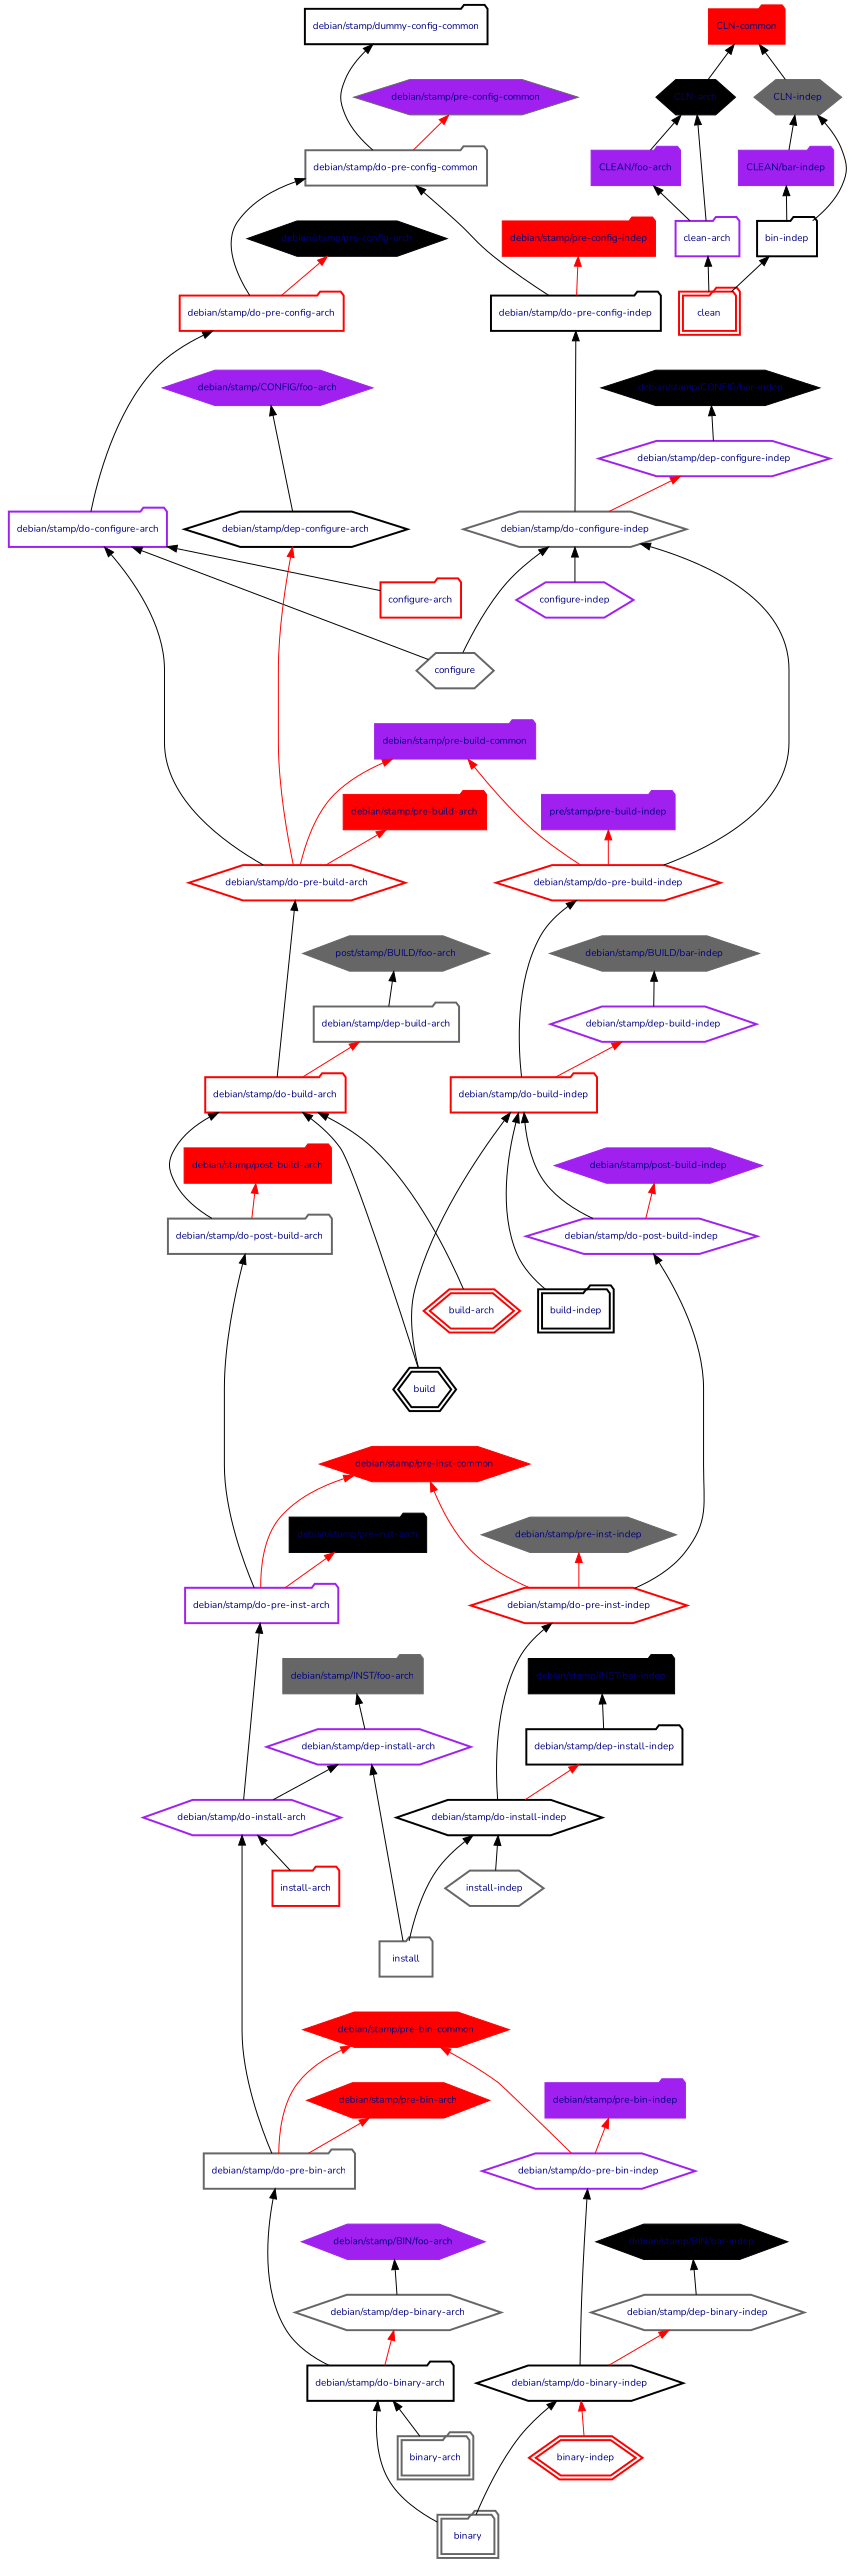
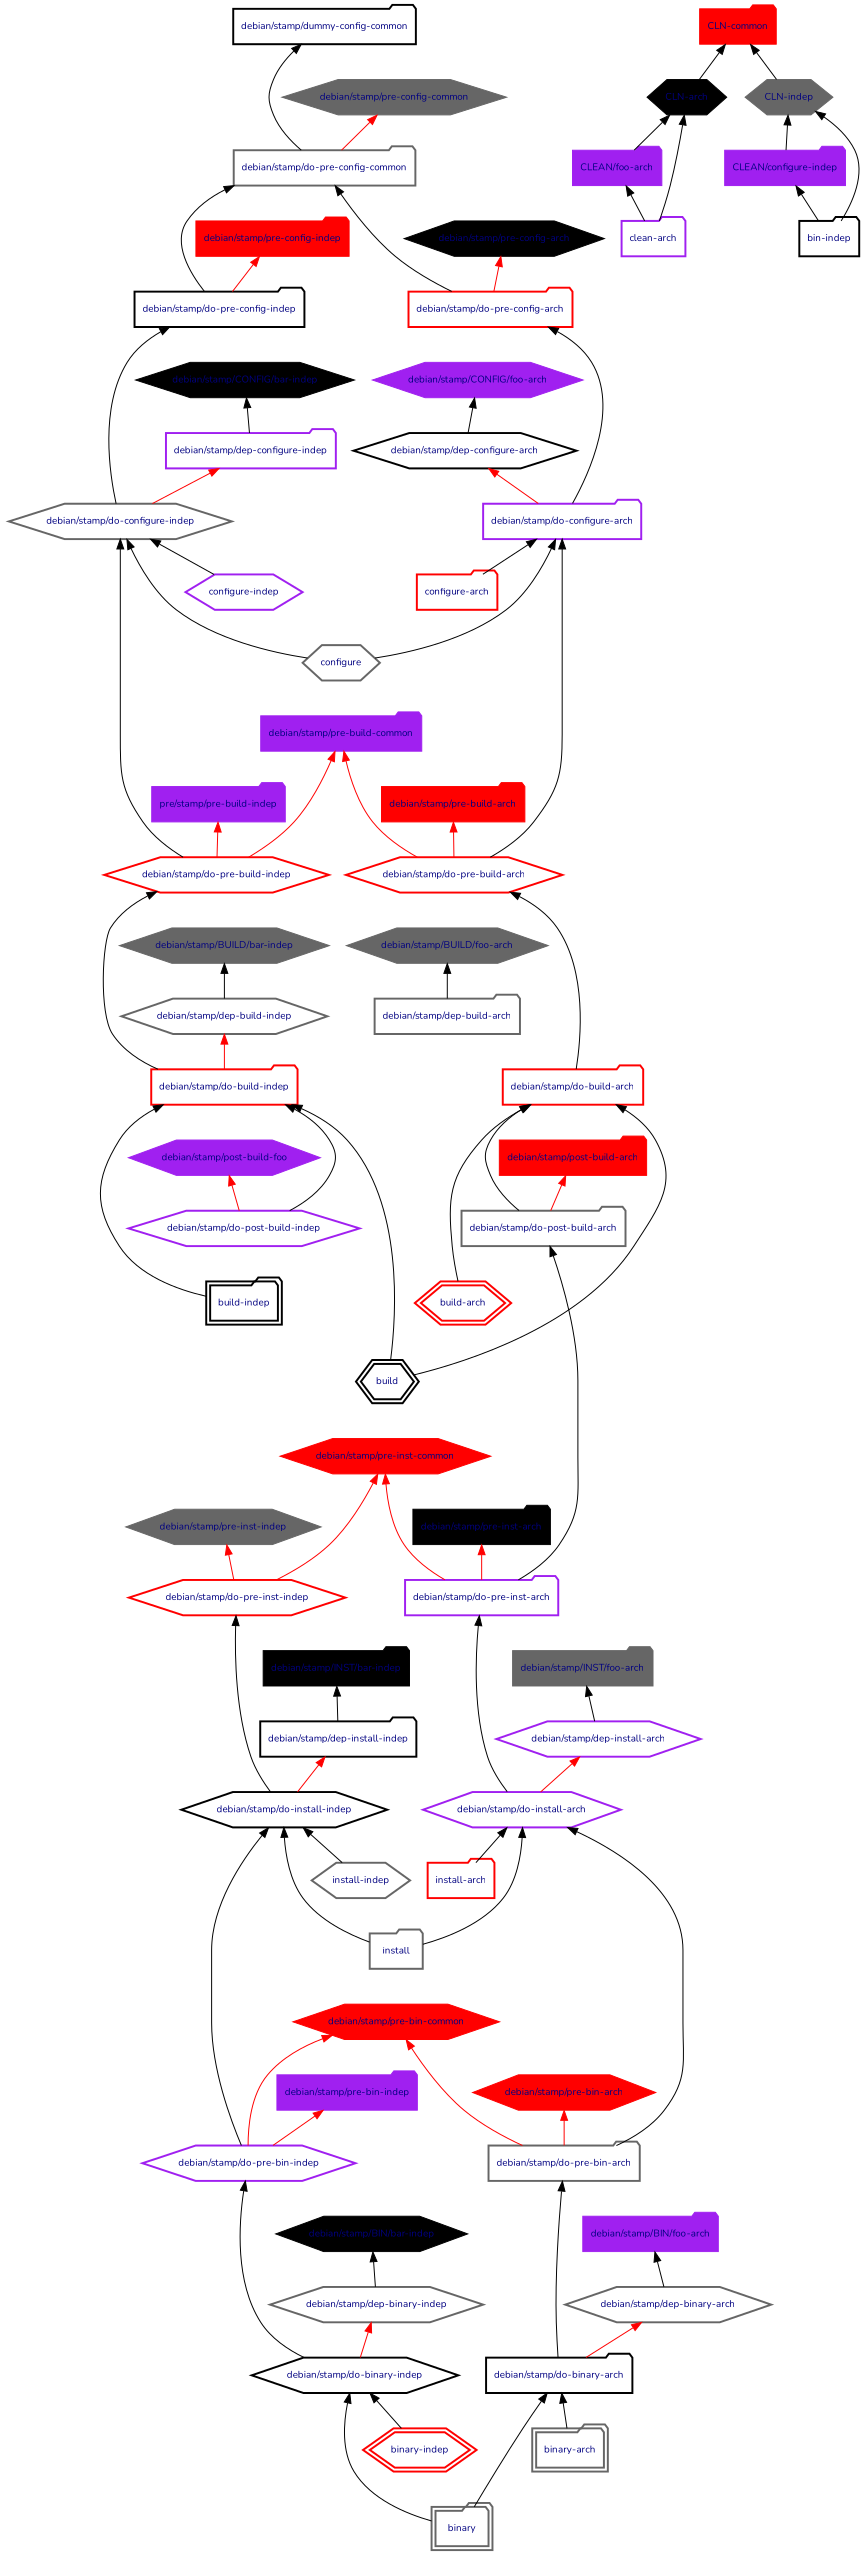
  strict digraph {
    fontname=Nunito
    node [color=gray40 fontcolor=NavyBlue fontname=Nunito fontsize=10 shape=hexagon style=bold]
    edge [fontname=Nunito dir=back]
    "debian/stamp/dummy-config-common" [color=black shape=folder]
-   "debian/stamp/pre-config-common" [style=filled fillcolor=purple]
+   "debian/stamp/pre-config-common" [style=filled]
    "debian/stamp/do-pre-config-common" [shape=folder]
    "debian/stamp/pre-config-arch" [color=black style=filled]
    "debian/stamp/do-pre-config-arch" [color=red shape=folder]
    "debian/stamp/pre-config-indep" [color=red shape=folder style=filled]
    "debian/stamp/do-pre-config-indep" [color=black shape=folder]
    "debian/stamp/CONFIG/foo-arch" [color=purple style=filled]
    "debian/stamp/do-configure-arch" [color=purple shape=folder]
    "debian/stamp/CONFIG/bar-indep" [color=black style=filled]
    "debian/stamp/do-configure-indep"
    "debian/stamp/dep-configure-arch" [color=black]
    "configure-arch" [color=red shape=folder]
    configure
    "debian/stamp/do-pre-build-arch" [color=red]
-   "debian/stamp/dep-configure-indep" [color=purple]
+   "debian/stamp/dep-configure-indep" [color=purple shape=folder]
    "configure-indep" [color=purple]
    "debian/stamp/do-pre-build-indep" [color=red]
    "debian/stamp/pre-build-common" [color=purple shape=folder style=filled]
-   "debian/stamp/BUILD/foo-arch" [style=filled label="post/stamp/BUILD/foo-arch"]
+   "debian/stamp/BUILD/foo-arch" [style=filled]
    "debian/stamp/do-build-arch" [color=red shape=folder]
    "debian/stamp/BUILD/bar-indep" [style=filled]
    "debian/stamp/do-build-indep" [color=red shape=folder]
    "debian/stamp/pre-build-arch" [color=red shape=folder style=filled]
    n25 [color=purple label="pre/stamp/pre-build-indep" shape=folder style=filled]
    "debian/stamp/dep-build-arch" [shape=folder]
    "build-arch" [color=red peripheries=2]
    build [color=black peripheries=2]
    "debian/stamp/post-build-arch" [color=red shape=folder style=filled]
    "debian/stamp/do-post-build-arch" [shape=folder]
-   "debian/stamp/dep-build-indep" [color=purple]
+   "debian/stamp/dep-build-indep"
    "build-indep" [color=black peripheries=2 shape=folder]
-   "debian/stamp/post-build-indep" [color=purple style=filled]
+   "debian/stamp/post-build-indep" [color=purple style=filled label="debian/stamp/post-build-foo"]
    "debian/stamp/do-post-build-indep" [color=purple]
    "debian/stamp/pre-inst-common" [color=red style=filled]
    "debian/stamp/do-pre-inst-arch" [color=purple shape=folder]
    "debian/stamp/do-pre-inst-indep" [color=red]
    "debian/stamp/pre-inst-arch" [color=black shape=folder style=filled]
    "debian/stamp/pre-inst-indep" [style=filled]
    "debian/stamp/INST/foo-arch" [shape=folder style=filled]
    "debian/stamp/do-install-arch" [color=purple]
    "debian/stamp/INST/bar-indep" [color=black shape=folder style=filled]
    "debian/stamp/do-install-indep" [color=black]
    "debian/stamp/dep-install-arch" [color=purple]
    "install-arch" [color=red shape=folder]
    install [shape=folder]
    "debian/stamp/do-pre-bin-arch" [shape=folder]
    "debian/stamp/dep-install-indep" [color=black shape=folder]
    "install-indep"
    "debian/stamp/do-pre-bin-indep" [color=purple]
    "debian/stamp/pre-bin-common" [color=red style=filled]
-   "debian/stamp/BIN/foo-arch" [color=purple style=filled]
+   "debian/stamp/BIN/foo-arch" [color=purple shape=folder style=filled]
    "debian/stamp/do-binary-arch" [color=black shape=folder]
    "debian/stamp/BIN/bar-indep" [color=black style=filled]
    "debian/stamp/do-binary-indep" [color=black]
    "debian/stamp/pre-bin-arch" [color=red style=filled]
    "debian/stamp/pre-bin-indep" [color=purple shape=folder style=filled]
    "debian/stamp/dep-binary-arch"
    "binary-arch" [peripheries=2 shape=folder]
    binary [peripheries=2 shape=folder]
    "debian/stamp/dep-binary-indep"
    "binary-indep" [color=red peripheries=2]
    "CLN-common" [color=red shape=folder style=filled]
    "CLN-arch" [color=black style=filled]
    "CLN-indep" [style=filled]
    "CLEAN/foo-arch" [color=purple shape=folder style=filled]
    "clean-arch" [color=purple shape=folder]
-   "CLEAN/bar-indep" [color=purple shape=folder style=filled]
+   "CLEAN/bar-indep" [color=purple shape=folder style=filled label="CLEAN/configure-indep"]
    n69 [color=black label="bin-indep" shape=folder]
-   clean [color=red peripheries=2 shape=folder]
    "debian/stamp/dummy-config-common" -> "debian/stamp/pre-config-common" [style=invis dir=""]
    "debian/stamp/dummy-config-common" -> "debian/stamp/do-pre-config-common"
    "debian/stamp/pre-config-common" -> "debian/stamp/do-pre-config-common" [color=Red]
    "debian/stamp/do-pre-config-common" -> "debian/stamp/pre-config-arch" [style=invis dir=""]
    "debian/stamp/do-pre-config-common" -> "debian/stamp/do-pre-config-arch"
    "debian/stamp/do-pre-config-common" -> "debian/stamp/pre-config-indep" [style=invis dir=""]
    "debian/stamp/do-pre-config-common" -> "debian/stamp/do-pre-config-indep"
    "debian/stamp/pre-config-arch" -> "debian/stamp/do-pre-config-arch" [color=Red]
    "debian/stamp/do-pre-config-arch" -> "debian/stamp/CONFIG/foo-arch" [style=invis dir=""]
    "debian/stamp/do-pre-config-arch" -> "debian/stamp/do-configure-arch"
    "debian/stamp/pre-config-indep" -> "debian/stamp/do-pre-config-indep" [color=Red]
    "debian/stamp/do-pre-config-indep" -> "debian/stamp/CONFIG/bar-indep" [style=invis dir=""]
    "debian/stamp/do-pre-config-indep" -> "debian/stamp/do-configure-indep"
    "debian/stamp/CONFIG/foo-arch" -> "debian/stamp/dep-configure-arch"
    "debian/stamp/do-configure-arch" -> "configure-arch"
    "debian/stamp/do-configure-arch" -> configure
    "debian/stamp/do-configure-arch" -> "debian/stamp/do-pre-build-arch"
    "debian/stamp/CONFIG/bar-indep" -> "debian/stamp/dep-configure-indep"
    "debian/stamp/do-configure-indep" -> configure
    "debian/stamp/do-configure-indep" -> "configure-indep"
    "debian/stamp/do-configure-indep" -> "debian/stamp/do-pre-build-indep"
-   "debian/stamp/dep-configure-arch" -> "debian/stamp/do-pre-build-arch" [color=Red]
+   "debian/stamp/dep-configure-arch" -> "debian/stamp/do-configure-arch" [color=Red]
    "debian/stamp/dep-configure-arch" -> "configure-arch" [style=invis dir=""]
    "debian/stamp/dep-configure-arch" -> configure [style=invis dir=""]
    "debian/stamp/dep-configure-arch" -> "configure-indep" [style=invis dir=""]
    "configure-arch" -> configure [style=invis dir=""]
    configure -> "debian/stamp/pre-build-common" [style=invis dir=""]
    "debian/stamp/do-pre-build-arch" -> "debian/stamp/BUILD/foo-arch" [style=invis dir=""]
    "debian/stamp/do-pre-build-arch" -> "debian/stamp/do-build-arch"
    "debian/stamp/dep-configure-indep" -> "debian/stamp/do-configure-indep" [color=Red]
    "debian/stamp/dep-configure-indep" -> "configure-arch" [style=invis dir=""]
    "debian/stamp/dep-configure-indep" -> configure [style=invis dir=""]
    "debian/stamp/dep-configure-indep" -> "configure-indep" [style=invis dir=""]
    "configure-indep" -> configure [style=invis dir=""]
    "debian/stamp/do-pre-build-indep" -> "debian/stamp/BUILD/bar-indep" [style=invis dir=""]
    "debian/stamp/do-pre-build-indep" -> "debian/stamp/do-build-indep"
    "debian/stamp/pre-build-common" -> "debian/stamp/do-pre-build-arch" [color=Red]
    "debian/stamp/pre-build-common" -> "debian/stamp/do-pre-build-indep" [color=Red]
    "debian/stamp/pre-build-common" -> "debian/stamp/pre-build-arch" [style=invis dir=""]
    "debian/stamp/pre-build-common" -> n25 [style=invis dir=""]
    "debian/stamp/BUILD/foo-arch" -> "debian/stamp/dep-build-arch"
    "debian/stamp/do-build-arch" -> "build-arch"
    "debian/stamp/do-build-arch" -> build
    "debian/stamp/do-build-arch" -> "debian/stamp/post-build-arch" [style=invis dir=""]
    "debian/stamp/do-build-arch" -> "debian/stamp/do-post-build-arch"
    "debian/stamp/BUILD/bar-indep" -> "debian/stamp/dep-build-indep"
    "debian/stamp/do-build-indep" -> build
    "debian/stamp/do-build-indep" -> "build-indep"
    "debian/stamp/do-build-indep" -> "debian/stamp/post-build-indep" [style=invis dir=""]
    "debian/stamp/do-build-indep" -> "debian/stamp/do-post-build-indep"
    "debian/stamp/pre-build-arch" -> "debian/stamp/do-pre-build-arch" [color=Red]
    n25 -> "debian/stamp/do-pre-build-indep" [color=Red]
-   "debian/stamp/dep-build-arch" -> "debian/stamp/do-build-arch" [color=Red]
    "build-arch" -> build [style=invis dir=""]
    build -> "debian/stamp/pre-inst-common" [style=invis dir=""]
    "debian/stamp/post-build-arch" -> "debian/stamp/do-post-build-arch" [color=Red]
    "debian/stamp/do-post-build-arch" -> "build-arch" [style=invis dir=""]
    "debian/stamp/do-post-build-arch" -> build [style=invis dir=""]
    "debian/stamp/do-post-build-arch" -> "debian/stamp/do-pre-inst-arch"
    "debian/stamp/dep-build-indep" -> "debian/stamp/do-build-indep" [color=Red]
    "build-indep" -> build [style=invis dir=""]
    "debian/stamp/post-build-indep" -> "debian/stamp/do-post-build-indep" [color=Red]
    "debian/stamp/do-post-build-indep" -> build [style=invis dir=""]
    "debian/stamp/do-post-build-indep" -> "build-indep" [style=invis dir=""]
-   "debian/stamp/do-post-build-indep" -> "debian/stamp/do-pre-inst-indep"
    "debian/stamp/pre-inst-common" -> "debian/stamp/do-pre-inst-arch" [color=Red]
    "debian/stamp/pre-inst-common" -> "debian/stamp/do-pre-inst-indep" [color=Red]
    "debian/stamp/pre-inst-common" -> "debian/stamp/pre-inst-arch" [style=invis dir=""]
    "debian/stamp/pre-inst-common" -> "debian/stamp/pre-inst-indep" [style=invis dir=""]
    "debian/stamp/do-pre-inst-arch" -> "debian/stamp/INST/foo-arch" [style=invis dir=""]
    "debian/stamp/do-pre-inst-arch" -> "debian/stamp/do-install-arch"
    "debian/stamp/do-pre-inst-indep" -> "debian/stamp/INST/bar-indep" [style=invis dir=""]
    "debian/stamp/do-pre-inst-indep" -> "debian/stamp/do-install-indep"
    "debian/stamp/pre-inst-arch" -> "debian/stamp/do-pre-inst-arch" [color=Red]
    "debian/stamp/pre-inst-indep" -> "debian/stamp/do-pre-inst-indep" [color=Red]
    "debian/stamp/INST/foo-arch" -> "debian/stamp/dep-install-arch"
    "debian/stamp/do-install-arch" -> "install-arch"
-   "debian/stamp/dep-install-arch" -> install
+   "debian/stamp/do-install-arch" -> install
    "debian/stamp/do-install-arch" -> "debian/stamp/do-pre-bin-arch"
    "debian/stamp/INST/bar-indep" -> "debian/stamp/dep-install-indep"
    "debian/stamp/do-install-indep" -> install
    "debian/stamp/do-install-indep" -> "install-indep"
-   "debian/stamp/dep-install-arch" -> "debian/stamp/do-install-arch" [color=black]
+   "debian/stamp/do-install-indep" -> "debian/stamp/do-pre-bin-indep"
+   "debian/stamp/dep-install-arch" -> "debian/stamp/do-install-arch" [color=Red]
    "install-arch" -> install [style=invis dir=""]
    install -> "debian/stamp/pre-bin-common" [style=invis dir=""]
    "debian/stamp/do-pre-bin-arch" -> "debian/stamp/BIN/foo-arch" [style=invis dir=""]
    "debian/stamp/do-pre-bin-arch" -> "debian/stamp/do-binary-arch"
    "debian/stamp/dep-install-indep" -> "debian/stamp/do-install-indep" [color=Red]
    "install-indep" -> install [style=invis dir=""]
    "debian/stamp/do-pre-bin-indep" -> "debian/stamp/BIN/bar-indep" [style=invis dir=""]
    "debian/stamp/do-pre-bin-indep" -> "debian/stamp/do-binary-indep"
    "debian/stamp/pre-bin-common" -> "debian/stamp/do-pre-bin-arch" [color=Red]
    "debian/stamp/pre-bin-common" -> "debian/stamp/do-pre-bin-indep" [color=Red]
    "debian/stamp/pre-bin-common" -> "debian/stamp/pre-bin-arch" [style=invis dir=""]
    "debian/stamp/pre-bin-common" -> "debian/stamp/pre-bin-indep" [style=invis dir=""]
    "debian/stamp/BIN/foo-arch" -> "debian/stamp/dep-binary-arch"
    "debian/stamp/do-binary-arch" -> "binary-arch"
    "debian/stamp/do-binary-arch" -> binary
    "debian/stamp/BIN/bar-indep" -> "debian/stamp/dep-binary-indep"
    "debian/stamp/do-binary-indep" -> binary
-   "debian/stamp/do-binary-indep" -> "binary-indep" [color=Red]
+   "debian/stamp/do-binary-indep" -> "binary-indep"
    "debian/stamp/pre-bin-arch" -> "debian/stamp/do-pre-bin-arch" [color=Red]
    "debian/stamp/pre-bin-indep" -> "debian/stamp/do-pre-bin-indep" [color=Red]
    "debian/stamp/dep-binary-arch" -> "debian/stamp/do-binary-arch" [color=Red]
    "binary-arch" -> binary [style=invis dir=""]
    "debian/stamp/dep-binary-indep" -> "debian/stamp/do-binary-indep" [color=Red]
    "binary-indep" -> binary [style=invis dir=""]
    "CLN-common" -> "CLN-arch"
    "CLN-common" -> "CLN-indep"
    "CLN-arch" -> "CLEAN/foo-arch"
    "CLN-arch" -> "clean-arch"
    "CLN-indep" -> "CLEAN/bar-indep"
    "CLN-indep" -> n69
    "CLEAN/foo-arch" -> "clean-arch"
-   "clean-arch" -> clean
    "CLEAN/bar-indep" -> n69
-   n69 -> clean
  }
